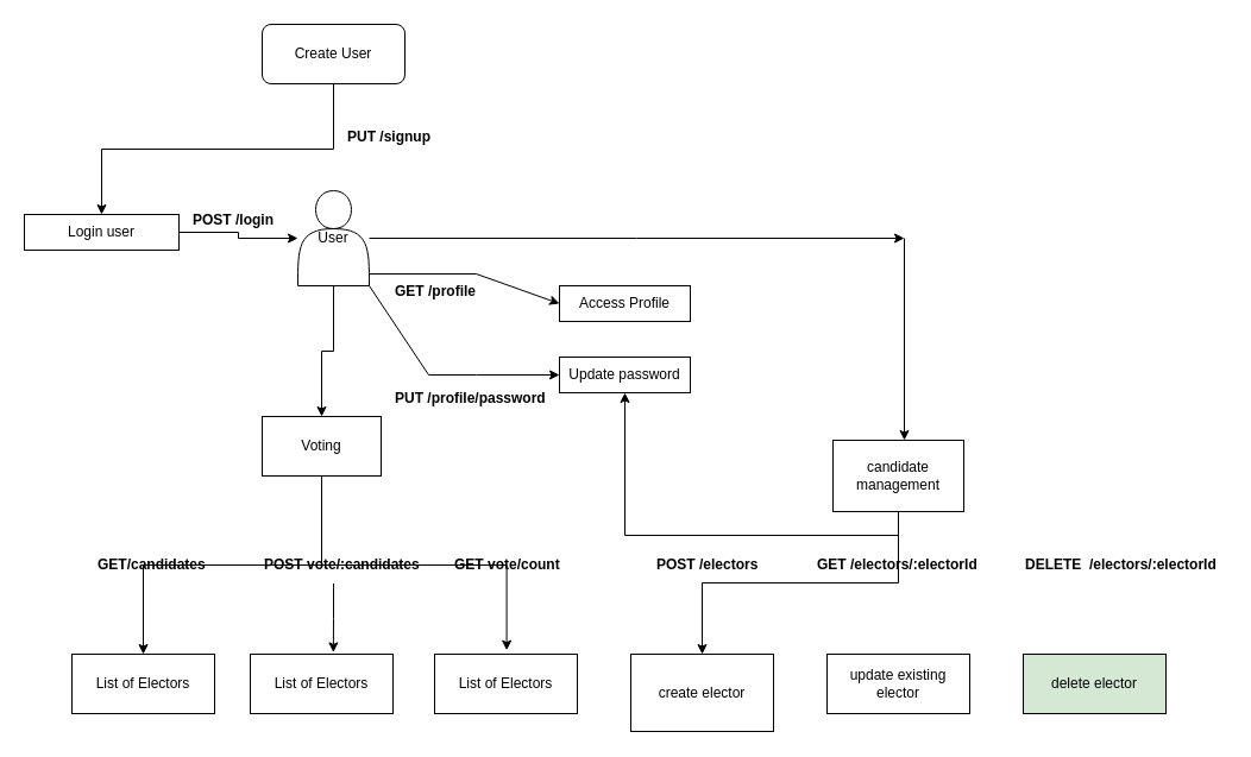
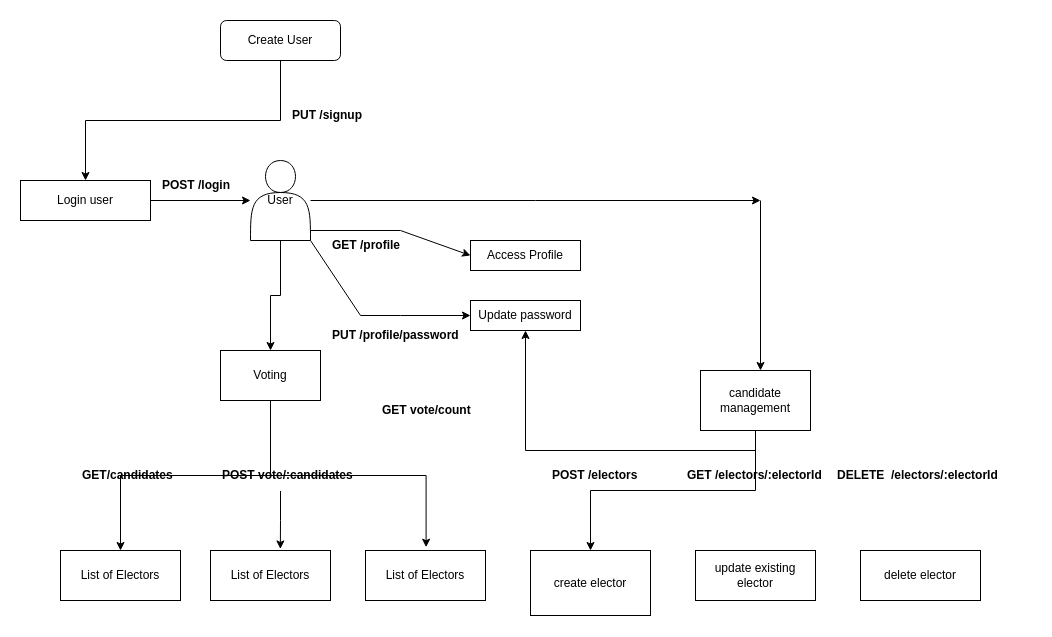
  <mxCell id="0" />
  <mxCell id="1" parent="0" />
  <mxCell id="2" style="edgeStyle=orthogonalEdgeStyle;rounded=0;orthogonalLoop=1;jettySize=auto;html=1;exitX=0.5;exitY=1;exitDx=0;exitDy=0;" edge="1" parent="1" source="3" target="5"><mxGeometry relative="1" as="geometry"><mxPoint x="280" y="150" as="targetPoint" /></mxGeometry></mxCell>
- <mxCell id="3" value="Create User" style="rounded=1;whiteSpace=wrap;html=1;" vertex="1" parent="1"><mxGeometry x="220" y="20" width="120" height="50" as="geometry" /></mxCell>
+ <mxCell id="3" value="Create User" style="rounded=1;whiteSpace=wrap;html=1;" vertex="1" parent="1"><mxGeometry x="220" y="20" width="120" height="40" as="geometry" /></mxCell>
  <mxCell id="4" style="edgeStyle=orthogonalEdgeStyle;rounded=0;orthogonalLoop=1;jettySize=auto;html=1;exitX=1;exitY=0.5;exitDx=0;exitDy=0;" edge="1" parent="1" source="5" target="8"><mxGeometry relative="1" as="geometry"><mxPoint x="240" y="190" as="targetPoint" /></mxGeometry></mxCell>
- <mxCell id="5" value="Login user" style="rounded=0;whiteSpace=wrap;html=1;" vertex="1" parent="1"><mxGeometry x="20" y="180" width="130" height="30" as="geometry" /></mxCell>
+ <mxCell id="5" value="Login user" style="rounded=0;whiteSpace=wrap;html=1;" vertex="1" parent="1"><mxGeometry x="20" y="180" width="130" height="40" as="geometry" /></mxCell>
  <mxCell id="6" style="edgeStyle=orthogonalEdgeStyle;rounded=0;orthogonalLoop=1;jettySize=auto;html=1;exitX=0.5;exitY=1;exitDx=0;exitDy=0;entryX=0.5;entryY=0;entryDx=0;entryDy=0;" edge="1" parent="1" source="8" target="10"><mxGeometry relative="1" as="geometry" /></mxCell>
  <mxCell id="7" style="edgeStyle=orthogonalEdgeStyle;rounded=0;orthogonalLoop=1;jettySize=auto;html=1;" edge="1" parent="1" source="8"><mxGeometry relative="1" as="geometry"><mxPoint x="760" y="200" as="targetPoint" /></mxGeometry></mxCell>
  <mxCell id="8" value="User" style="shape=actor;whiteSpace=wrap;html=1;" vertex="1" parent="1"><mxGeometry x="250" y="160" width="60" height="80" as="geometry" /></mxCell>
  <mxCell id="9" style="edgeStyle=orthogonalEdgeStyle;rounded=0;orthogonalLoop=1;jettySize=auto;html=1;exitX=0.5;exitY=1;exitDx=0;exitDy=0;entryX=0.5;entryY=0;entryDx=0;entryDy=0;" edge="1" parent="1" source="10" target="11"><mxGeometry relative="1" as="geometry" /></mxCell>
  <mxCell id="10" value="Voting" style="rounded=0;whiteSpace=wrap;html=1;" vertex="1" parent="1"><mxGeometry x="220" y="350" width="100" height="50" as="geometry" /></mxCell>
  <mxCell id="11" value="List of Electors" style="rounded=0;whiteSpace=wrap;html=1;" vertex="1" parent="1"><mxGeometry x="60" y="550" width="120" height="50" as="geometry" /></mxCell>
  <mxCell id="12" value="List of Electors" style="rounded=0;whiteSpace=wrap;html=1;" vertex="1" parent="1"><mxGeometry x="210" y="550" width="120" height="50" as="geometry" /></mxCell>
  <mxCell id="13" style="edgeStyle=orthogonalEdgeStyle;rounded=0;orthogonalLoop=1;jettySize=auto;html=1;entryX=0.582;entryY=-0.031;entryDx=0;entryDy=0;entryPerimeter=0;exitX=0.375;exitY=1.013;exitDx=0;exitDy=0;exitPerimeter=0;" edge="1" parent="1" source="17" target="12"><mxGeometry relative="1" as="geometry"><mxPoint x="280" y="490" as="sourcePoint" /></mxGeometry></mxCell>
  <mxCell id="14" value="List of Electors" style="rounded=0;whiteSpace=wrap;html=1;" vertex="1" parent="1"><mxGeometry x="365" y="550" width="120" height="50" as="geometry" /></mxCell>
  <mxCell id="15" style="edgeStyle=orthogonalEdgeStyle;rounded=0;orthogonalLoop=1;jettySize=auto;html=1;exitX=0.5;exitY=1;exitDx=0;exitDy=0;entryX=0.505;entryY=-0.066;entryDx=0;entryDy=0;entryPerimeter=0;" edge="1" parent="1" source="10" target="14"><mxGeometry relative="1" as="geometry" /></mxCell>
  <mxCell id="16" value="&lt;h1 style=&quot;margin-top: 0px;&quot;&gt;&lt;span style=&quot;font-size: 12px;&quot;&gt;GET/candidates&lt;/span&gt;&lt;/h1&gt;" style="text;html=1;whiteSpace=wrap;overflow=hidden;rounded=0;" vertex="1" parent="1"><mxGeometry x="80" y="450" width="110" height="40" as="geometry" /></mxCell>
  <mxCell id="17" value="&lt;h1 style=&quot;margin-top: 0px;&quot;&gt;&lt;span style=&quot;font-size: 12px;&quot;&gt;POST vote/:candidates&lt;/span&gt;&lt;/h1&gt;" style="text;html=1;whiteSpace=wrap;overflow=hidden;rounded=0;" vertex="1" parent="1"><mxGeometry x="220" y="450" width="160" height="40" as="geometry" /></mxCell>
- <mxCell id="18" value="&lt;h1 style=&quot;margin-top: 0px;&quot;&gt;&lt;span style=&quot;font-size: 12px;&quot;&gt;GET vote/count&lt;/span&gt;&lt;/h1&gt;" style="text;html=1;whiteSpace=wrap;overflow=hidden;rounded=0;" vertex="1" parent="1"><mxGeometry x="380" y="450" width="110" height="40" as="geometry" /></mxCell>
+ <mxCell id="18" value="&lt;h1 style=&quot;margin-top: 0px;&quot;&gt;&lt;span style=&quot;font-size: 12px;&quot;&gt;GET vote/count&lt;/span&gt;&lt;/h1&gt;" style="text;html=1;whiteSpace=wrap;overflow=hidden;rounded=0;" vertex="1" parent="1"><mxGeometry x="380" y="385" width="110" height="40" as="geometry" /></mxCell>
  <mxCell id="19" value="" style="endArrow=classic;html=1;rounded=0;" edge="1" parent="1"><mxGeometry width="50" height="50" relative="1" as="geometry"><mxPoint x="760" y="200" as="sourcePoint" /><mxPoint x="760" y="370" as="targetPoint" /></mxGeometry></mxCell>
  <mxCell id="20" style="edgeStyle=orthogonalEdgeStyle;rounded=0;orthogonalLoop=1;jettySize=auto;html=1;exitX=0.5;exitY=1;exitDx=0;exitDy=0;entryX=0.5;entryY=0;entryDx=0;entryDy=0;" edge="1" parent="1" source="22" target="25"><mxGeometry relative="1" as="geometry" /></mxCell>
  <mxCell id="21" style="edgeStyle=orthogonalEdgeStyle;rounded=0;orthogonalLoop=1;jettySize=auto;html=1;exitX=0.5;exitY=1;exitDx=0;exitDy=0;" edge="1" parent="1" source="22" target="32"><mxGeometry relative="1" as="geometry" /></mxCell>
  <mxCell id="22" value="candidate management" style="rounded=0;whiteSpace=wrap;html=1;" vertex="1" parent="1"><mxGeometry x="700" y="370" width="110" height="60" as="geometry" /></mxCell>
- <mxCell id="23" value="delete elector" style="rounded=0;whiteSpace=wrap;html=1;fillColor=#d5e8d4;" vertex="1" parent="1"><mxGeometry x="860" y="550" width="120" height="50" as="geometry" /></mxCell>
+ <mxCell id="23" value="delete elector" style="rounded=0;whiteSpace=wrap;html=1;" vertex="1" parent="1"><mxGeometry x="860" y="550" width="120" height="50" as="geometry" /></mxCell>
  <mxCell id="24" value="update existing elector" style="rounded=0;whiteSpace=wrap;html=1;" vertex="1" parent="1"><mxGeometry x="695" y="550" width="120" height="50" as="geometry" /></mxCell>
  <mxCell id="25" value="create elector" style="rounded=0;whiteSpace=wrap;html=1;" vertex="1" parent="1"><mxGeometry x="530" y="550" width="120" height="65" as="geometry" /></mxCell>
  <mxCell id="26" value="&lt;h1 style=&quot;margin-top: 0px;&quot;&gt;&lt;span style=&quot;font-size: 12px;&quot;&gt;POST /electors&lt;/span&gt;&lt;/h1&gt;" style="text;html=1;whiteSpace=wrap;overflow=hidden;rounded=0;" vertex="1" parent="1"><mxGeometry x="550" y="450" width="160" height="40" as="geometry" /></mxCell>
  <mxCell id="27" value="&lt;h1 style=&quot;margin-top: 0px;&quot;&gt;&lt;span style=&quot;font-size: 12px;&quot;&gt;GET /electors/:electorId&lt;/span&gt;&lt;/h1&gt;" style="text;html=1;whiteSpace=wrap;overflow=hidden;rounded=0;" vertex="1" parent="1"><mxGeometry x="685" y="450" width="140" height="40" as="geometry" /></mxCell>
- <mxCell id="28" value="&lt;h1 style=&quot;margin-top: 0px;&quot;&gt;&lt;span style=&quot;font-size: 12px;&quot;&gt;DELETE&amp;nbsp; /electors/:electorId&lt;/span&gt;&lt;/h1&gt;" style="text;html=1;whiteSpace=wrap;overflow=hidden;rounded=0;" vertex="1" parent="1"><mxGeometry x="860" y="450" width="170" height="40" as="geometry" /></mxCell>
+ <mxCell id="28" value="&lt;h1 style=&quot;margin-top: 0px;&quot;&gt;&lt;span style=&quot;font-size: 12px;&quot;&gt;DELETE&amp;nbsp; /electors/:electorId&lt;/span&gt;&lt;/h1&gt;" style="text;html=1;whiteSpace=wrap;overflow=hidden;rounded=0;" vertex="1" parent="1"><mxGeometry x="835" y="450" width="170" height="40" as="geometry" /></mxCell>
  <mxCell id="29" value="&lt;h1 style=&quot;margin-top: 0px;&quot;&gt;&lt;span style=&quot;font-size: 12px;&quot;&gt;PUT /signup&lt;/span&gt;&lt;/h1&gt;" style="text;html=1;whiteSpace=wrap;overflow=hidden;rounded=0;" vertex="1" parent="1"><mxGeometry x="290" y="90" width="110" height="40" as="geometry" /></mxCell>
  <mxCell id="30" value="&lt;h1 style=&quot;margin-top: 0px;&quot;&gt;&lt;span style=&quot;font-size: 12px;&quot;&gt;POST /login&lt;/span&gt;&lt;/h1&gt;" style="text;html=1;whiteSpace=wrap;overflow=hidden;rounded=0;" vertex="1" parent="1"><mxGeometry x="160" y="160" width="110" height="40" as="geometry" /></mxCell>
  <mxCell id="31" value="Access Profile" style="rounded=0;whiteSpace=wrap;html=1;" vertex="1" parent="1"><mxGeometry x="470" y="240" width="110" height="30" as="geometry" /></mxCell>
  <mxCell id="32" value="Update password" style="rounded=0;whiteSpace=wrap;html=1;" vertex="1" parent="1"><mxGeometry x="470" y="300" width="110" height="30" as="geometry" /></mxCell>
  <mxCell id="33" value="" style="endArrow=classic;html=1;rounded=0;entryX=0;entryY=0.5;entryDx=0;entryDy=0;" edge="1" parent="1" target="31"><mxGeometry width="50" height="50" relative="1" as="geometry"><mxPoint x="310" y="230" as="sourcePoint" /><mxPoint x="360" y="180" as="targetPoint" /><Array as="points"><mxPoint x="400" y="230" /></Array></mxGeometry></mxCell>
  <mxCell id="34" value="" style="endArrow=classic;html=1;rounded=0;entryX=0;entryY=0.5;entryDx=0;entryDy=0;" edge="1" parent="1" target="32"><mxGeometry width="50" height="50" relative="1" as="geometry"><mxPoint x="310" y="240" as="sourcePoint" /><mxPoint x="360" y="190" as="targetPoint" /><Array as="points"><mxPoint x="360" y="315" /><mxPoint x="400" y="315" /></Array></mxGeometry></mxCell>
  <mxCell id="35" value="&lt;h1 style=&quot;margin-top: 0px;&quot;&gt;&lt;span style=&quot;font-size: 12px;&quot;&gt;GET /profile&lt;/span&gt;&lt;/h1&gt;" style="text;html=1;whiteSpace=wrap;overflow=hidden;rounded=0;" vertex="1" parent="1"><mxGeometry x="330" y="220" width="110" height="40" as="geometry" /></mxCell>
  <mxCell id="36" value="&lt;h1 style=&quot;margin-top: 0px;&quot;&gt;&lt;span style=&quot;font-size: 12px;&quot;&gt;PUT /profile/password&lt;/span&gt;&lt;/h1&gt;" style="text;html=1;whiteSpace=wrap;overflow=hidden;rounded=0;" vertex="1" parent="1"><mxGeometry x="330" y="310" width="150" height="40" as="geometry" /></mxCell>
